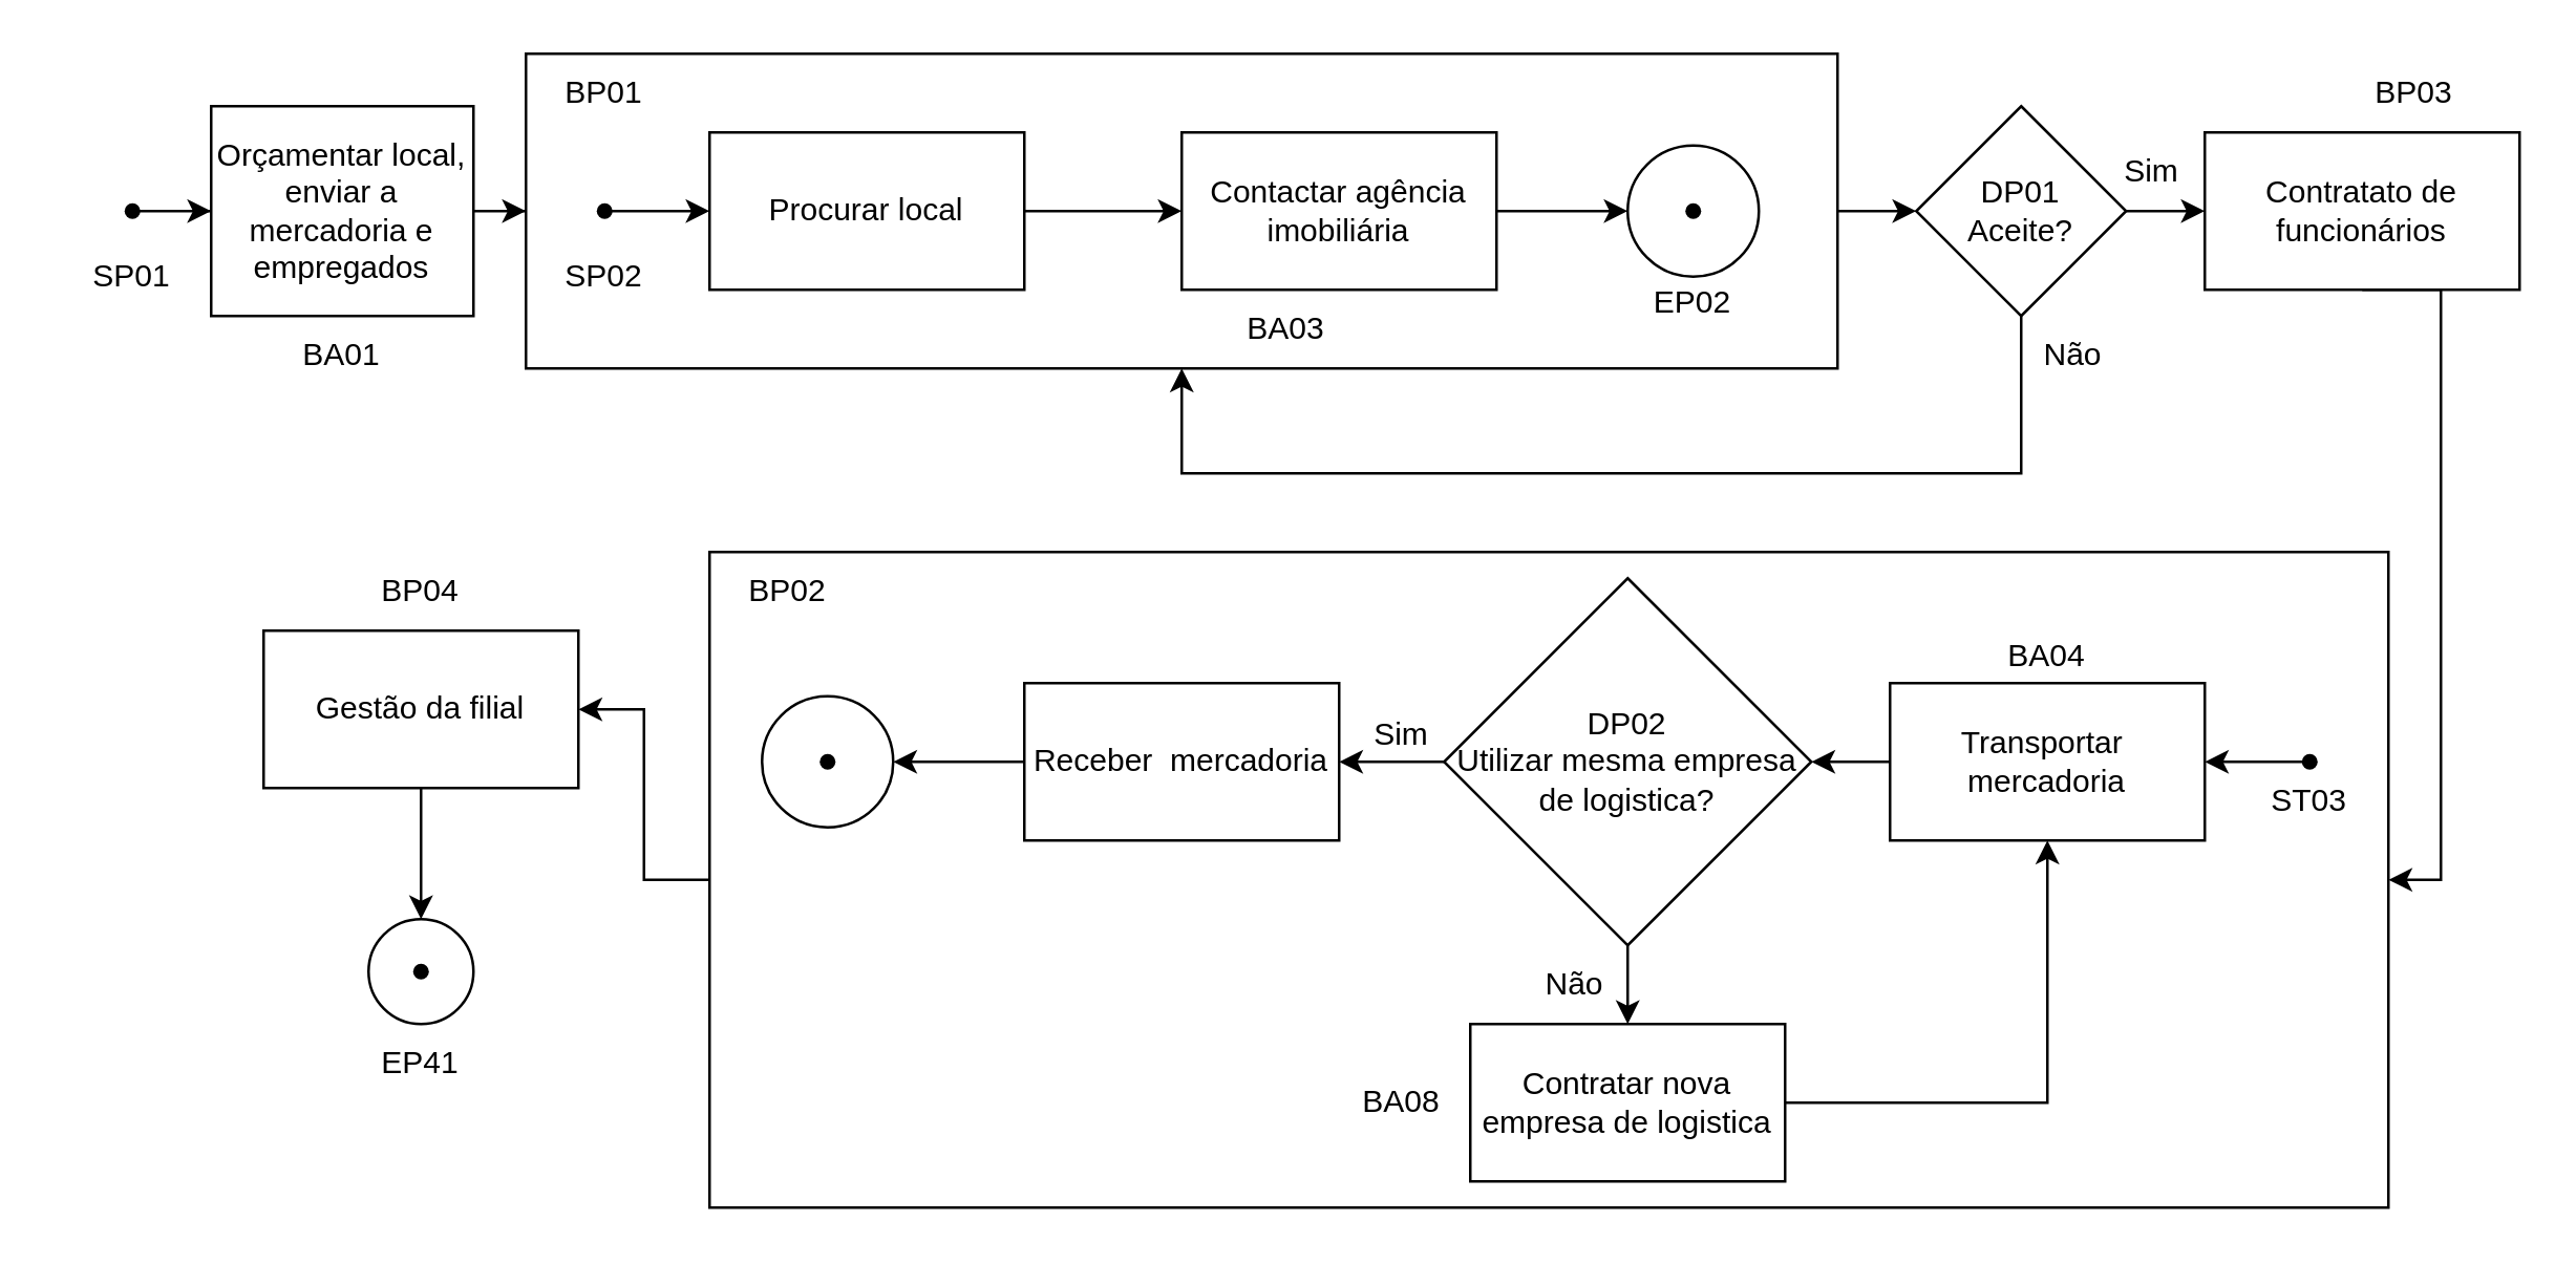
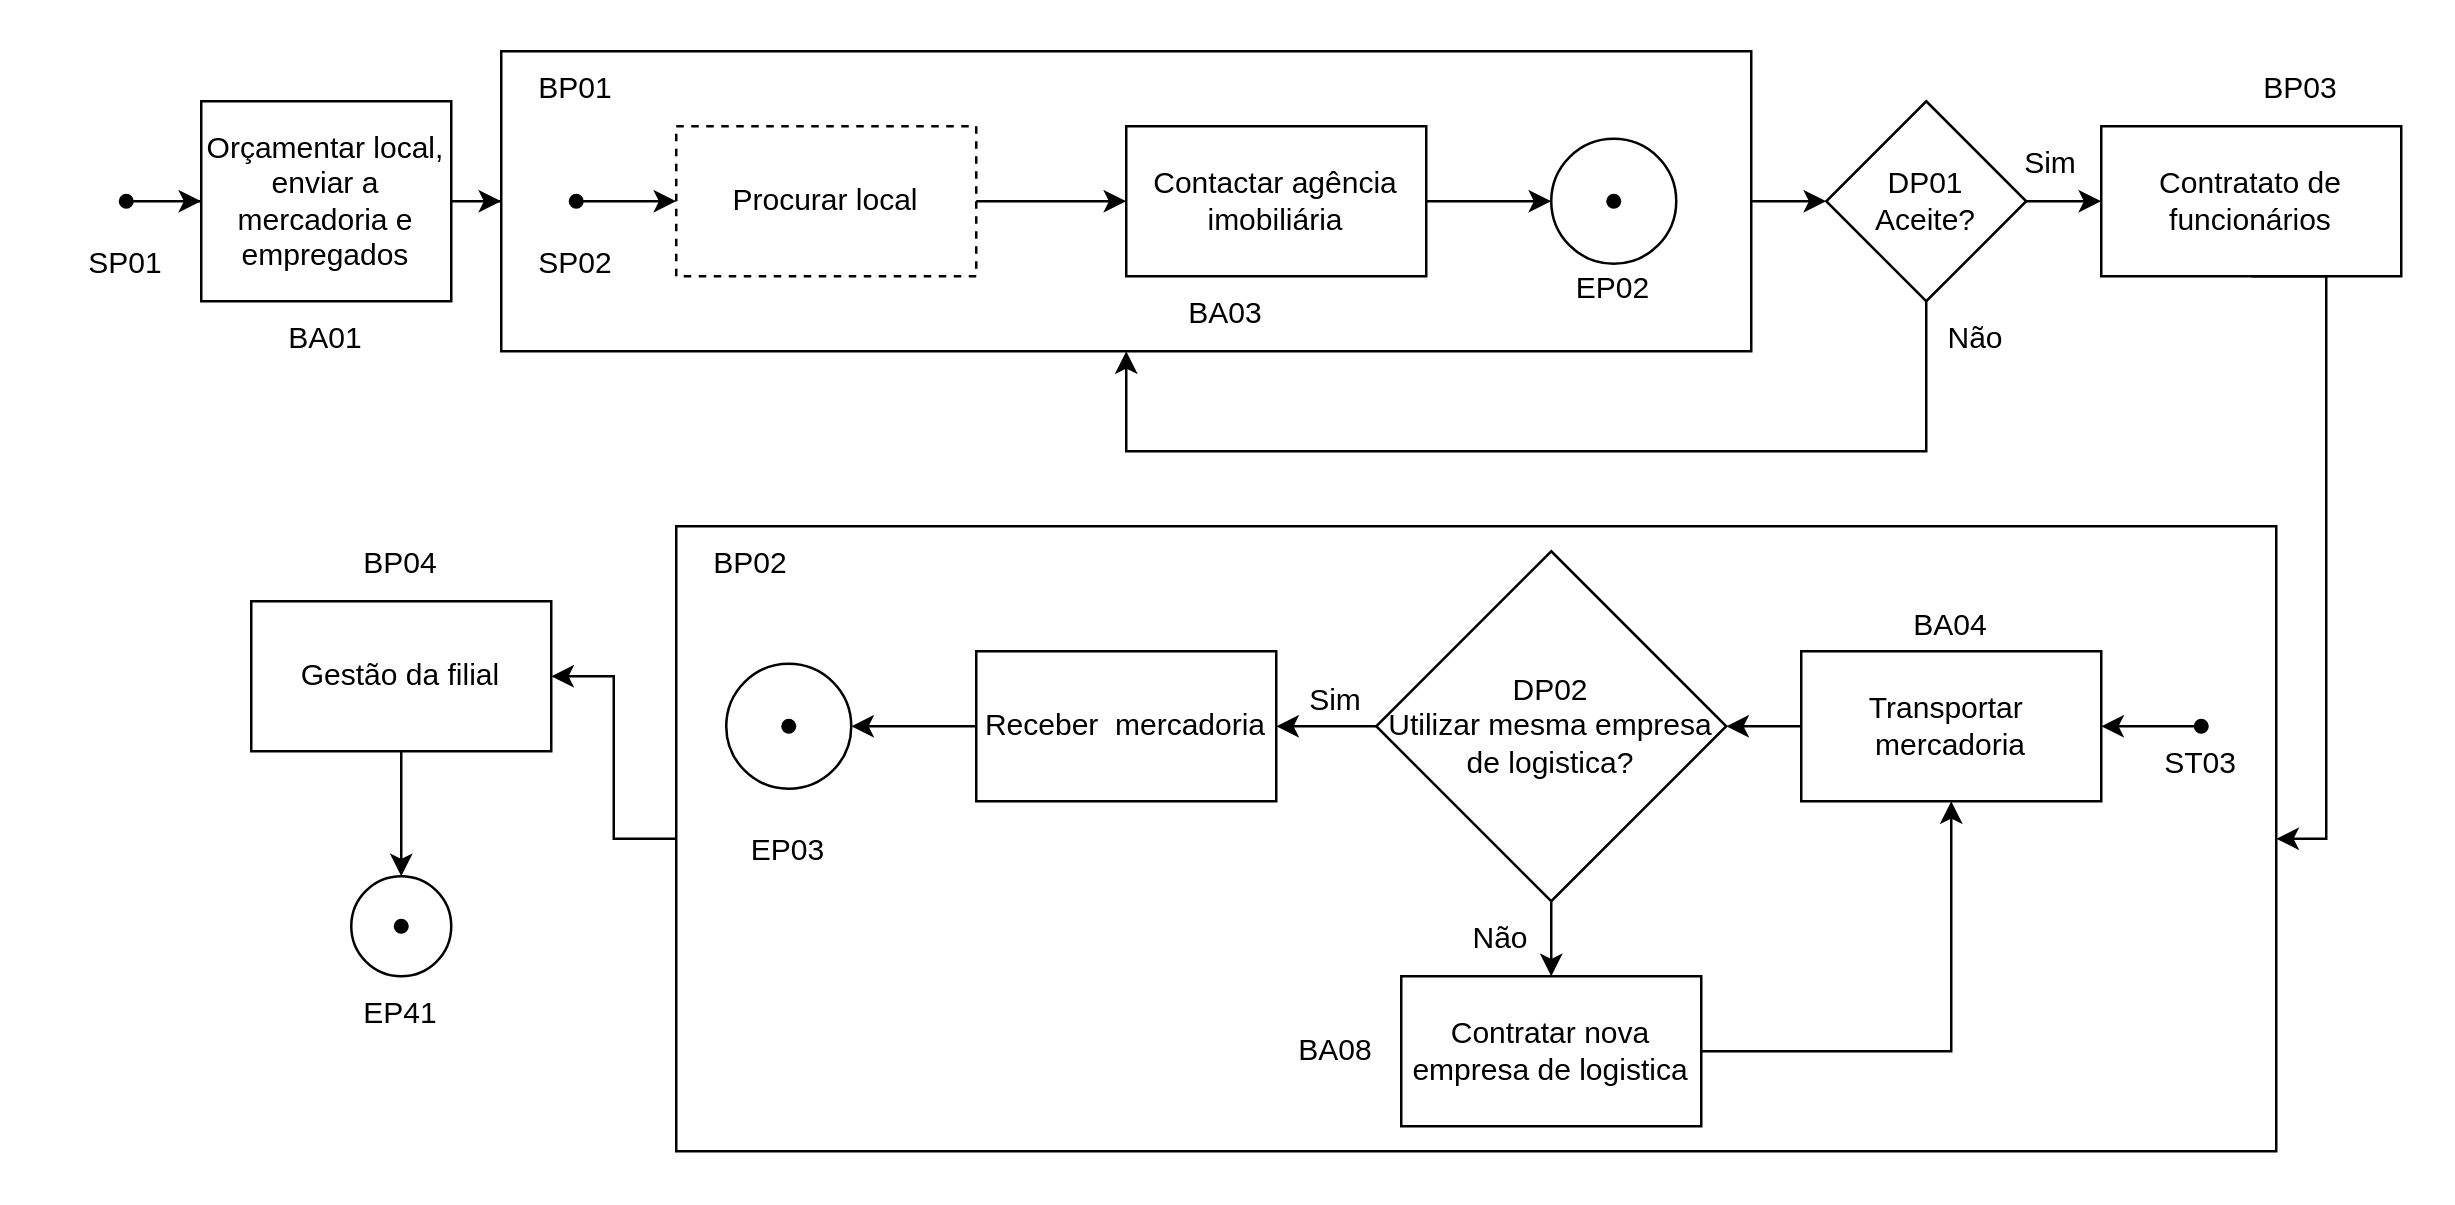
  <mxCell id="0" />
  <mxCell id="1" parent="0" />
  <mxCell id="2" style="edgeStyle=orthogonalEdgeStyle;rounded=0;orthogonalLoop=1;jettySize=auto;html=1;exitX=0;exitY=0.5;exitDx=0;exitDy=0;entryX=1;entryY=0.5;entryDx=0;entryDy=0;" parent="1" source="3" target="28" edge="1"><mxGeometry relative="1" as="geometry" /></mxCell>
  <mxCell id="3" value="" style="rounded=0;whiteSpace=wrap;html=1;" parent="1" vertex="1"><mxGeometry x="270" y="210" width="640" height="250" as="geometry" /></mxCell>
  <mxCell id="4" value="" style="edgeStyle=orthogonalEdgeStyle;rounded=0;orthogonalLoop=1;jettySize=auto;html=1;" parent="1" source="5" target="7" edge="1"><mxGeometry relative="1" as="geometry" /></mxCell>
  <mxCell id="5" value="" style="shape=waypoint;sketch=0;size=6;pointerEvents=1;points=[];fillColor=none;resizable=0;rotatable=0;perimeter=centerPerimeter;snapToPoint=1;" parent="1" vertex="1"><mxGeometry x="40" y="70" width="20" height="20" as="geometry" /></mxCell>
  <mxCell id="6" value="" style="edgeStyle=orthogonalEdgeStyle;rounded=0;orthogonalLoop=1;jettySize=auto;html=1;" parent="1" source="7" target="9" edge="1"><mxGeometry relative="1" as="geometry" /></mxCell>
  <mxCell id="7" value="Orçamentar local, enviar a mercadoria e empregados" style="rounded=0;whiteSpace=wrap;html=1;" parent="1" vertex="1"><mxGeometry x="80" y="40" width="100" height="80" as="geometry" /></mxCell>
  <mxCell id="8" value="" style="edgeStyle=orthogonalEdgeStyle;rounded=0;orthogonalLoop=1;jettySize=auto;html=1;" parent="1" source="9" target="12" edge="1"><mxGeometry relative="1" as="geometry" /></mxCell>
  <mxCell id="9" value="" style="whiteSpace=wrap;html=1;rounded=0;" parent="1" vertex="1"><mxGeometry x="200" y="20" width="500" height="120" as="geometry" /></mxCell>
  <mxCell id="10" style="edgeStyle=orthogonalEdgeStyle;rounded=0;orthogonalLoop=1;jettySize=auto;html=1;exitX=0.5;exitY=1;exitDx=0;exitDy=0;entryX=0.5;entryY=1;entryDx=0;entryDy=0;" parent="1" source="12" target="9" edge="1"><mxGeometry relative="1" as="geometry"><mxPoint x="580" y="160" as="targetPoint" /><Array as="points"><mxPoint x="770" y="180" /><mxPoint x="450" y="180" /></Array></mxGeometry></mxCell>
  <mxCell id="11" value="" style="edgeStyle=orthogonalEdgeStyle;rounded=0;orthogonalLoop=1;jettySize=auto;html=1;" parent="1" source="12" target="14" edge="1"><mxGeometry relative="1" as="geometry" /></mxCell>
  <mxCell id="12" value="DP01&lt;div&gt;Aceite?&lt;/div&gt;" style="rhombus;whiteSpace=wrap;html=1;rounded=0;" parent="1" vertex="1"><mxGeometry x="730" y="40" width="80" height="80" as="geometry" /></mxCell>
  <mxCell id="13" style="edgeStyle=orthogonalEdgeStyle;rounded=0;orthogonalLoop=1;jettySize=auto;html=1;exitX=0.5;exitY=1;exitDx=0;exitDy=0;entryX=1;entryY=0.5;entryDx=0;entryDy=0;" parent="1" source="14" target="3" edge="1"><mxGeometry relative="1" as="geometry"><Array as="points"><mxPoint x="930" y="110" /><mxPoint x="930" y="335" /></Array></mxGeometry></mxCell>
  <mxCell id="14" value="Contratato de funcionários" style="whiteSpace=wrap;html=1;rounded=0;" parent="1" vertex="1"><mxGeometry x="840" y="50" width="120" height="60" as="geometry" /></mxCell>
  <mxCell id="15" value="Sim" style="text;html=1;whiteSpace=wrap;strokeColor=none;fillColor=none;align=center;verticalAlign=middle;rounded=0;" parent="1" vertex="1"><mxGeometry x="790" y="50" width="60" height="30" as="geometry" /></mxCell>
  <mxCell id="16" value="Não" style="text;html=1;whiteSpace=wrap;strokeColor=none;fillColor=none;align=center;verticalAlign=middle;rounded=0;" parent="1" vertex="1"><mxGeometry x="760" y="120" width="60" height="30" as="geometry" /></mxCell>
  <mxCell id="17" value="" style="edgeStyle=orthogonalEdgeStyle;rounded=0;orthogonalLoop=1;jettySize=auto;html=1;" parent="1" source="18" target="52" edge="1"><mxGeometry relative="1" as="geometry" /></mxCell>
  <mxCell id="18" value="Transportar&amp;nbsp; mercadoria" style="whiteSpace=wrap;html=1;rounded=0;" parent="1" vertex="1"><mxGeometry x="720" y="260" width="120" height="60" as="geometry" /></mxCell>
  <mxCell id="19" value="SP01" style="text;html=1;whiteSpace=wrap;strokeColor=none;fillColor=none;align=center;verticalAlign=middle;rounded=0;" parent="1" vertex="1"><mxGeometry x="20" y="90" width="60" height="30" as="geometry" /></mxCell>
  <mxCell id="20" value="BA01" style="text;html=1;whiteSpace=wrap;strokeColor=none;fillColor=none;align=center;verticalAlign=middle;rounded=0;" parent="1" vertex="1"><mxGeometry x="100" y="120" width="60" height="30" as="geometry" /></mxCell>
  <mxCell id="21" value="BP01" style="text;html=1;whiteSpace=wrap;strokeColor=none;fillColor=none;align=center;verticalAlign=middle;rounded=0;" parent="1" vertex="1"><mxGeometry x="200" y="20" width="60" height="30" as="geometry" /></mxCell>
  <mxCell id="22" value="" style="edgeStyle=orthogonalEdgeStyle;rounded=0;orthogonalLoop=1;jettySize=auto;html=1;" parent="1" source="23" target="40" edge="1"><mxGeometry relative="1" as="geometry" /></mxCell>
  <mxCell id="23" value="Contactar agência imobiliária" style="rounded=0;whiteSpace=wrap;html=1;" parent="1" vertex="1"><mxGeometry x="450" y="50" width="120" height="60" as="geometry" /></mxCell>
  <mxCell id="24" value="BA03" style="text;html=1;whiteSpace=wrap;strokeColor=none;fillColor=none;align=center;verticalAlign=middle;rounded=0;" parent="1" vertex="1"><mxGeometry x="460" y="110" width="60" height="30" as="geometry" /></mxCell>
  <mxCell id="25" style="edgeStyle=orthogonalEdgeStyle;rounded=0;orthogonalLoop=1;jettySize=auto;html=1;exitX=0;exitY=0.5;exitDx=0;exitDy=0;entryX=1;entryY=0.5;entryDx=0;entryDy=0;" parent="1" source="26" target="46" edge="1"><mxGeometry relative="1" as="geometry" /></mxCell>
  <mxCell id="26" value="Receber&amp;nbsp; mercadoria" style="whiteSpace=wrap;html=1;rounded=0;" parent="1" vertex="1"><mxGeometry x="390" y="260" width="120" height="60" as="geometry" /></mxCell>
  <mxCell id="27" style="edgeStyle=orthogonalEdgeStyle;rounded=0;orthogonalLoop=1;jettySize=auto;html=1;exitX=0.5;exitY=1;exitDx=0;exitDy=0;entryX=0.5;entryY=0;entryDx=0;entryDy=0;" parent="1" source="28" target="29" edge="1"><mxGeometry relative="1" as="geometry" /></mxCell>
  <mxCell id="28" value="Gestão da filial" style="whiteSpace=wrap;html=1;rounded=0;" parent="1" vertex="1"><mxGeometry x="100" y="240" width="120" height="60" as="geometry" /></mxCell>
  <mxCell id="29" value="" style="ellipse;whiteSpace=wrap;html=1;rounded=0;" parent="1" vertex="1"><mxGeometry x="140" y="350" width="40" height="40" as="geometry" /></mxCell>
  <mxCell id="30" value="" style="shape=waypoint;sketch=0;size=6;pointerEvents=1;points=[];fillColor=none;resizable=0;rotatable=0;perimeter=centerPerimeter;snapToPoint=1;" parent="1" vertex="1"><mxGeometry y="360" width="20" height="20" as="geometry" x="150" /></mxCell>
  <mxCell id="31" value="BP03" style="text;html=1;whiteSpace=wrap;strokeColor=none;fillColor=none;align=center;verticalAlign=middle;rounded=0;" parent="1" vertex="1"><mxGeometry x="890" y="20" width="60" height="30" as="geometry" /></mxCell>
  <mxCell id="32" value="BA04" style="text;html=1;whiteSpace=wrap;strokeColor=none;fillColor=none;align=center;verticalAlign=middle;rounded=0;" parent="1" vertex="1"><mxGeometry x="750" y="235" width="60" height="30" as="geometry" /></mxCell>
  <mxCell id="33" value="BP04" style="text;html=1;whiteSpace=wrap;strokeColor=none;fillColor=none;align=center;verticalAlign=middle;rounded=0;" parent="1" vertex="1"><mxGeometry x="130" y="210" width="60" height="30" as="geometry" /></mxCell>
  <mxCell id="34" value="EP41" style="text;html=1;whiteSpace=wrap;strokeColor=none;fillColor=none;align=center;verticalAlign=middle;rounded=0;" parent="1" vertex="1"><mxGeometry x="130" y="390" width="60" height="30" as="geometry" /></mxCell>
  <mxCell id="35" value="BP02" style="text;html=1;whiteSpace=wrap;strokeColor=none;fillColor=none;align=center;verticalAlign=middle;rounded=0;" parent="1" vertex="1"><mxGeometry x="270" y="210" width="60" height="30" as="geometry" /></mxCell>
  <mxCell id="36" value="" style="edgeStyle=orthogonalEdgeStyle;rounded=0;orthogonalLoop=1;jettySize=auto;html=1;" parent="1" source="37" target="39" edge="1"><mxGeometry relative="1" as="geometry" /></mxCell>
  <mxCell id="37" value="" style="shape=waypoint;sketch=0;size=6;pointerEvents=1;points=[];fillColor=none;resizable=0;rotatable=0;perimeter=centerPerimeter;snapToPoint=1;" parent="1" vertex="1"><mxGeometry x="220" y="70" width="20" height="20" as="geometry" /></mxCell>
  <mxCell id="38" value="" style="edgeStyle=orthogonalEdgeStyle;rounded=0;orthogonalLoop=1;jettySize=auto;html=1;" parent="1" source="39" target="23" edge="1"><mxGeometry relative="1" as="geometry" /></mxCell>
- <mxCell id="39" value="Procurar local" style="whiteSpace=wrap;html=1;fillColor=none;sketch=0;pointerEvents=1;resizable=0;" parent="1" vertex="1"><mxGeometry x="270" y="50" width="120" height="60" as="geometry" /></mxCell>
+ <mxCell id="39" value="Procurar local" style="whiteSpace=wrap;html=1;fillColor=none;sketch=0;pointerEvents=1;resizable=0;dashed=1;" parent="1" vertex="1"><mxGeometry x="270" y="50" width="120" height="60" as="geometry" /></mxCell>
  <mxCell id="40" value="" style="ellipse;whiteSpace=wrap;html=1;rounded=0;" parent="1" vertex="1"><mxGeometry x="620" y="55" width="50" height="50" as="geometry" /></mxCell>
  <mxCell id="41" value="" style="shape=waypoint;sketch=0;size=6;pointerEvents=1;points=[];fillColor=none;resizable=0;rotatable=0;perimeter=centerPerimeter;snapToPoint=1;" parent="1" vertex="1"><mxGeometry x="635" y="70" width="20" height="20" as="geometry" /></mxCell>
  <mxCell id="42" value="EP02" style="text;html=1;whiteSpace=wrap;strokeColor=none;fillColor=none;align=center;verticalAlign=middle;rounded=0;" parent="1" vertex="1"><mxGeometry x="615" y="100" width="60" height="30" as="geometry" /></mxCell>
  <mxCell id="43" value="SP02" style="text;html=1;whiteSpace=wrap;strokeColor=none;fillColor=none;align=center;verticalAlign=middle;rounded=0;" parent="1" vertex="1"><mxGeometry x="200" y="90" width="60" height="30" as="geometry" /></mxCell>
  <mxCell id="44" value="" style="edgeStyle=orthogonalEdgeStyle;rounded=0;orthogonalLoop=1;jettySize=auto;html=1;entryX=1;entryY=0.5;entryDx=0;entryDy=0;" parent="1" source="45" target="18" edge="1"><mxGeometry relative="1" as="geometry" /></mxCell>
  <mxCell id="45" value="" style="shape=waypoint;sketch=0;size=6;pointerEvents=1;points=[];fillColor=none;resizable=0;rotatable=0;perimeter=centerPerimeter;snapToPoint=1;" parent="1" vertex="1"><mxGeometry x="870" y="280" width="20" height="20" as="geometry" /></mxCell>
  <mxCell id="46" value="" style="ellipse;whiteSpace=wrap;html=1;aspect=fixed;" parent="1" vertex="1"><mxGeometry x="290" y="265" width="50" height="50" as="geometry" /></mxCell>
  <mxCell id="47" value="" style="shape=waypoint;sketch=0;size=6;pointerEvents=1;points=[];fillColor=none;resizable=0;rotatable=0;perimeter=centerPerimeter;snapToPoint=1;" parent="1" vertex="1"><mxGeometry x="305" y="280" width="20" height="20" as="geometry" /></mxCell>
+ <mxCell id="48" value="EP03" style="text;html=1;whiteSpace=wrap;strokeColor=none;fillColor=none;align=center;verticalAlign=middle;rounded=0;" parent="1" vertex="1"><mxGeometry x="285" y="325" width="60" height="30" as="geometry" /></mxCell>
  <mxCell id="49" value="ST03" style="text;html=1;whiteSpace=wrap;strokeColor=none;fillColor=none;align=center;verticalAlign=middle;rounded=0;" parent="1" vertex="1"><mxGeometry x="850" y="290" width="60" height="30" as="geometry" /></mxCell>
  <mxCell id="50" style="edgeStyle=orthogonalEdgeStyle;rounded=0;orthogonalLoop=1;jettySize=auto;html=1;exitX=0;exitY=0.5;exitDx=0;exitDy=0;entryX=1;entryY=0.5;entryDx=0;entryDy=0;" parent="1" source="52" target="26" edge="1"><mxGeometry relative="1" as="geometry" /></mxCell>
  <mxCell id="51" style="edgeStyle=orthogonalEdgeStyle;rounded=0;orthogonalLoop=1;jettySize=auto;html=1;exitX=0.5;exitY=1;exitDx=0;exitDy=0;entryX=0.5;entryY=0;entryDx=0;entryDy=0;" parent="1" source="52" target="54" edge="1"><mxGeometry relative="1" as="geometry" /></mxCell>
  <mxCell id="52" value="DP02&lt;div&gt;Utilizar mesma empresa de logistica?&lt;/div&gt;" style="rhombus;whiteSpace=wrap;html=1;rounded=0;" parent="1" vertex="1"><mxGeometry x="550" y="220" width="140" height="140" as="geometry" /></mxCell>
  <mxCell id="53" style="edgeStyle=orthogonalEdgeStyle;rounded=0;orthogonalLoop=1;jettySize=auto;html=1;exitX=1;exitY=0.5;exitDx=0;exitDy=0;entryX=0.5;entryY=1;entryDx=0;entryDy=0;" parent="1" source="54" target="18" edge="1"><mxGeometry relative="1" as="geometry" /></mxCell>
  <mxCell id="54" value="Contratar nova empresa de logistica" style="whiteSpace=wrap;html=1;rounded=0;" parent="1" vertex="1"><mxGeometry x="560" y="390" width="120" height="60" as="geometry" /></mxCell>
  <mxCell id="55" value="BA08" style="text;html=1;whiteSpace=wrap;strokeColor=none;fillColor=none;align=center;verticalAlign=middle;rounded=0;" parent="1" vertex="1"><mxGeometry x="504" y="405" width="60" height="30" as="geometry" /></mxCell>
  <mxCell id="56" value="Sim" style="text;html=1;whiteSpace=wrap;strokeColor=none;fillColor=none;align=center;verticalAlign=middle;rounded=0;" parent="1" vertex="1"><mxGeometry x="504" y="265" width="60" height="30" as="geometry" /></mxCell>
  <mxCell id="57" value="Não" style="text;html=1;whiteSpace=wrap;strokeColor=none;fillColor=none;align=center;verticalAlign=middle;rounded=0;" parent="1" vertex="1"><mxGeometry x="570" y="360" width="60" height="30" as="geometry" /></mxCell>
